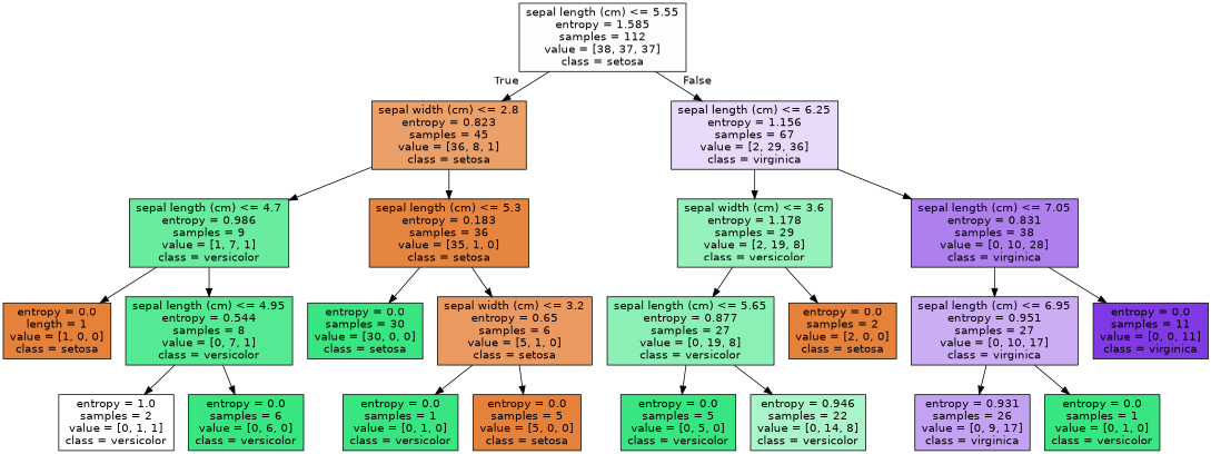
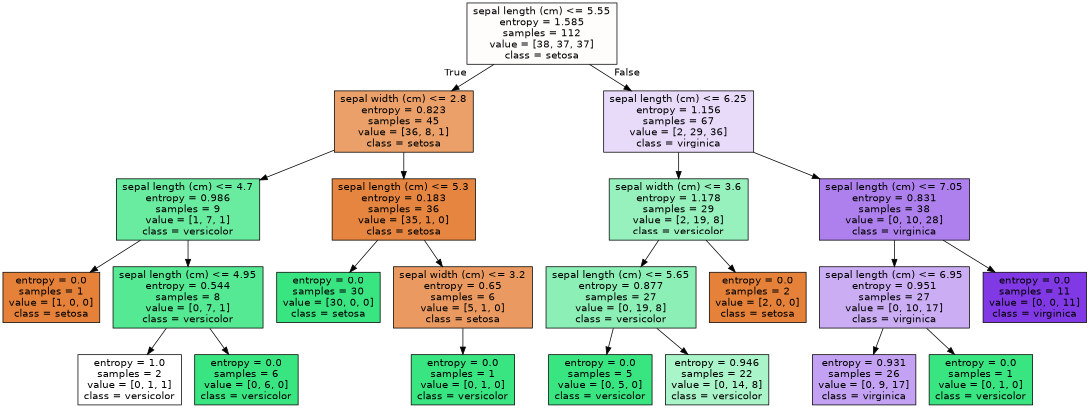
  digraph {
    node [color=black fillcolor="#39e581" fontname=helvetica shape=box style=filled]
    edge [fontname=helvetica]
    n1 [fillcolor="#fffdfc" label="sepal length (cm) <= 5.55\nentropy = 1.585\nsamples = 112\nvalue = [38, 37, 37]\nclass = setosa"]
    n2 [fillcolor="#eba069" label="sepal width (cm) <= 2.8\nentropy = 0.823\nsamples = 45\nvalue = [36, 8, 1]\nclass = setosa"]
    n3 [fillcolor="#e8dbfa" label="sepal length (cm) <= 6.25\nentropy = 1.156\nsamples = 67\nvalue = [2, 29, 36]\nclass = virginica"]
    n4 [fillcolor="#6aeca0" label="sepal length (cm) <= 4.7\nentropy = 0.986\nsamples = 9\nvalue = [1, 7, 1]\nclass = versicolor"]
    n5 [fillcolor="#e6853f" label="sepal length (cm) <= 5.3\nentropy = 0.183\nsamples = 36\nvalue = [35, 1, 0]\nclass = setosa"]
    n6 [fillcolor="#97f1bd" label="sepal width (cm) <= 3.6\nentropy = 1.178\nsamples = 29\nvalue = [2, 19, 8]\nclass = versicolor"]
    n7 [fillcolor="#ae80ee" label="sepal length (cm) <= 7.05\nentropy = 0.831\nsamples = 38\nvalue = [0, 10, 28]\nclass = virginica"]
-   n8 [fillcolor="#e58139" label="entropy = 0.0\nlength = 1\nvalue = [1, 0, 0]\nclass = setosa"]
+   n8 [fillcolor="#e58139" label="entropy = 0.0\nsamples = 1\nvalue = [1, 0, 0]\nclass = setosa"]
    n9 [fillcolor="#55e993" label="sepal length (cm) <= 4.95\nentropy = 0.544\nsamples = 8\nvalue = [0, 7, 1]\nclass = versicolor"]
    n10 [label="entropy = 0.0\nsamples = 30\nvalue = [30, 0, 0]\nclass = setosa"]
    n11 [fillcolor="#ea9a61" label="sepal width (cm) <= 3.2\nentropy = 0.65\nsamples = 6\nvalue = [5, 1, 0]\nclass = setosa"]
    n12 [fillcolor="#ffffff" label="entropy = 1.0\nsamples = 2\nvalue = [0, 1, 1]\nclass = versicolor"]
    n13 [label="entropy = 0.0\nsamples = 6\nvalue = [0, 6, 0]\nclass = versicolor"]
    n14 [label="entropy = 0.0\nsamples = 1\nvalue = [0, 1, 0]\nclass = versicolor"]
-   n15 [fillcolor="#e58139" label="entropy = 0.0\nsamples = 5\nvalue = [5, 0, 0]\nclass = setosa"]
    n16 [fillcolor="#8cf0b6" label="sepal length (cm) <= 5.65\nentropy = 0.877\nsamples = 27\nvalue = [0, 19, 8]\nclass = versicolor"]
    n17 [fillcolor="#e58139" label="entropy = 0.0\nsamples = 2\nvalue = [2, 0, 0]\nclass = setosa"]
    n18 [fillcolor="#cbadf4" label="sepal length (cm) <= 6.95\nentropy = 0.951\nsamples = 27\nvalue = [0, 10, 17]\nclass = virginica"]
    n19 [fillcolor="#8139e5" label="entropy = 0.0\nsamples = 11\nvalue = [0, 0, 11]\nclass = virginica"]
    n20 [label="entropy = 0.0\nsamples = 5\nvalue = [0, 5, 0]\nclass = versicolor"]
    n21 [fillcolor="#aaf4c9" label="entropy = 0.946\nsamples = 22\nvalue = [0, 14, 8]\nclass = versicolor"]
    n22 [fillcolor="#c4a2f3" label="entropy = 0.931\nsamples = 26\nvalue = [0, 9, 17]\nclass = virginica"]
    n23 [label="entropy = 0.0\nsamples = 1\nvalue = [0, 1, 0]\nclass = versicolor"]
    n1 -> n2 [headlabel=True labelangle=45 labeldistance=2.5]
    n1 -> n3 [headlabel=False labelangle=-45 labeldistance=2.5]
    n2 -> n4
    n2 -> n5
    n3 -> n6
    n3 -> n7
    n4 -> n8
    n4 -> n9
    n5 -> n10
    n5 -> n11
    n6 -> n16
    n6 -> n17
    n7 -> n18
    n7 -> n19
    n9 -> n12
    n9 -> n13
    n11 -> n14
-   n11 -> n15
    n16 -> n20
    n16 -> n21
    n18 -> n22
    n18 -> n23
  }
